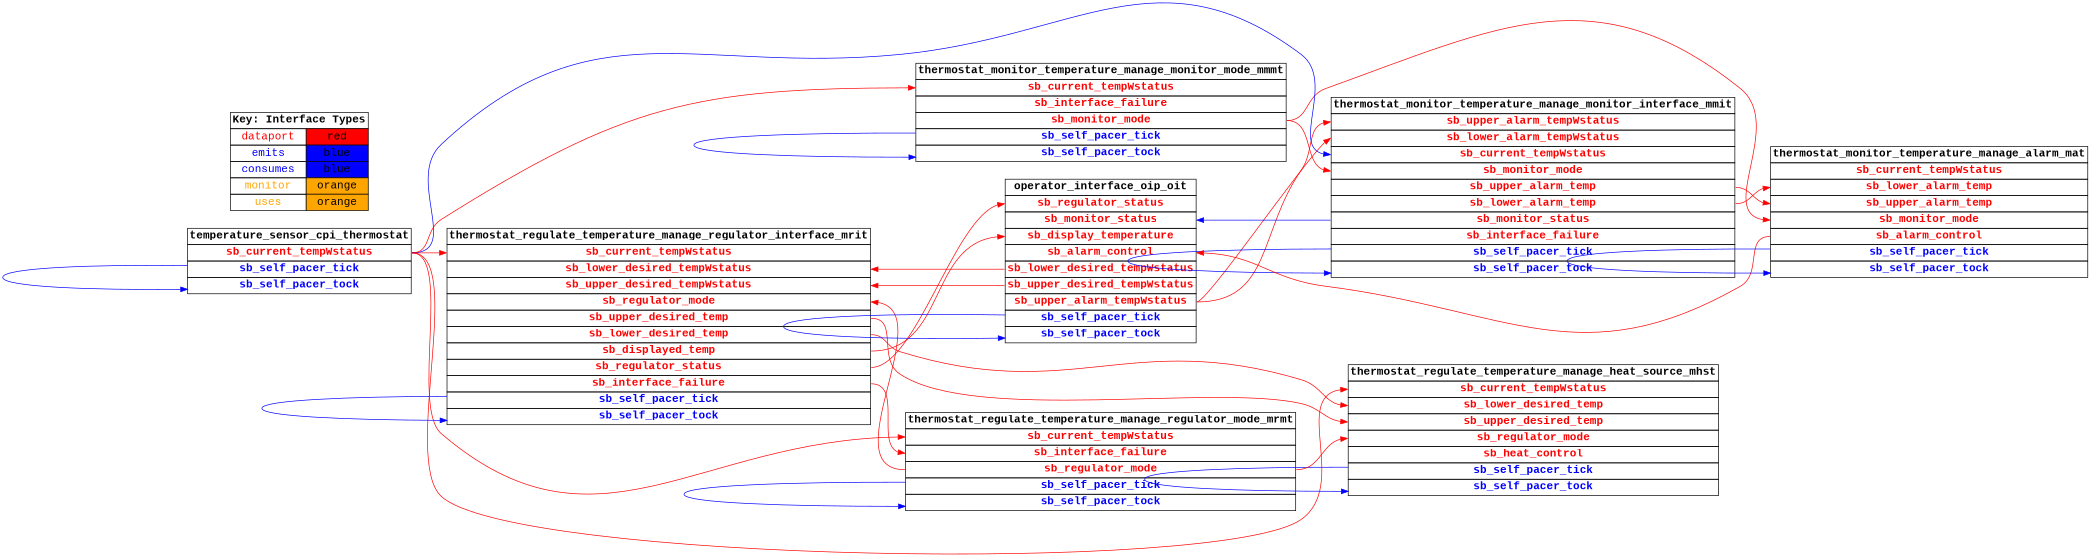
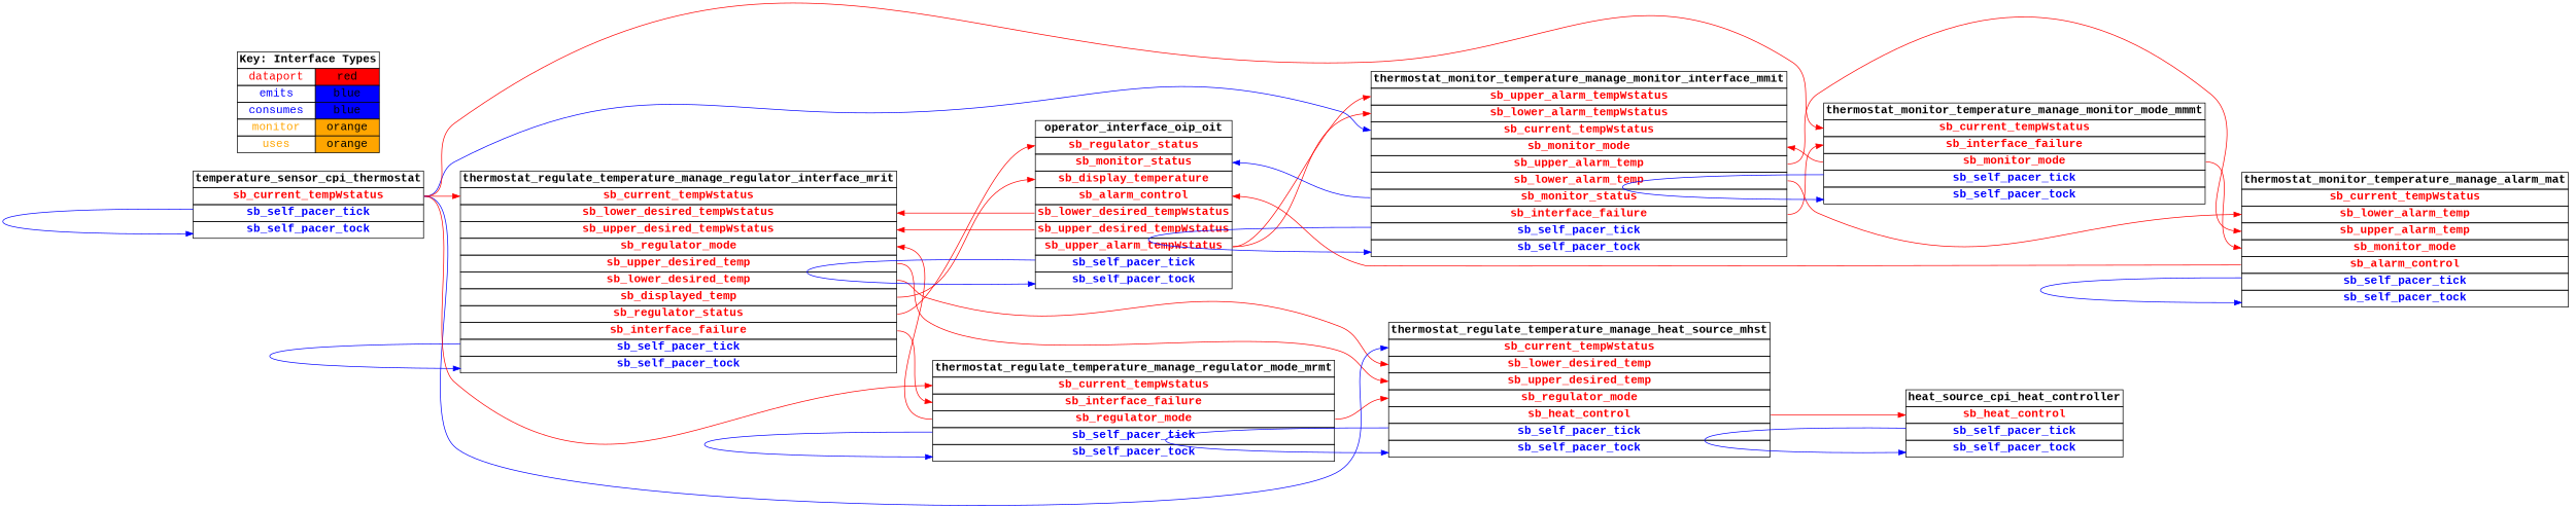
  digraph {
    fontname="Liberation Mono"
    rankdir=LR
    node [fontname="Liberation Mono" fontsize=16 shape=plaintext]
    edge [color=red fontname="Liberation Mono" headport=sb_self_pacer_tock tailport=sb_self_pacer_tick]
    n1 [label=<     <TABLE BORDER="0" CELLBORDER="1" CELLSPACING="0">       <TR><TD><B>thermostat_regulate_temperature_manage_regulator_interface_mrit</B></TD></TR>       <TR><TD PORT="sb_current_tempWstatus"><FONT COLOR="red"><B>sb_current_tempWstatus</B></FONT></TD></TR>       <TR><TD PORT="sb_lower_desired_tempWstatus"><FONT COLOR="red"><B>sb_lower_desired_tempWstatus</B></FONT></TD></TR>       <TR><TD PORT="sb_upper_desired_tempWstatus"><FONT COLOR="red"><B>sb_upper_desired_tempWstatus</B></FONT></TD></TR>       <TR><TD PORT="sb_regulator_mode"><FONT COLOR="red"><B>sb_regulator_mode</B></FONT></TD></TR>       <TR><TD PORT="sb_upper_desired_temp"><FONT COLOR="red"><B>sb_upper_desired_temp</B></FONT></TD></TR>       <TR><TD PORT="sb_lower_desired_temp"><FONT COLOR="red"><B>sb_lower_desired_temp</B></FONT></TD></TR>       <TR><TD PORT="sb_displayed_temp"><FONT COLOR="red"><B>sb_displayed_temp</B></FONT></TD></TR>       <TR><TD PORT="sb_regulator_status"><FONT COLOR="red"><B>sb_regulator_status</B></FONT></TD></TR>       <TR><TD PORT="sb_interface_failure"><FONT COLOR="red"><B>sb_interface_failure</B></FONT></TD></TR>       <TR><TD PORT="sb_self_pacer_tick"><FONT COLOR="blue"><B>sb_self_pacer_tick</B></FONT></TD></TR>       <TR><TD PORT="sb_self_pacer_tock"><FONT COLOR="blue"><B>sb_self_pacer_tock</B></FONT></TD></TR>"     </TABLE>   >]
    n2 [label=<     <TABLE BORDER="0" CELLBORDER="1" CELLSPACING="0">       <TR><TD><B>thermostat_regulate_temperature_manage_heat_source_mhst</B></TD></TR>       <TR><TD PORT="sb_current_tempWstatus"><FONT COLOR="red"><B>sb_current_tempWstatus</B></FONT></TD></TR>       <TR><TD PORT="sb_lower_desired_temp"><FONT COLOR="red"><B>sb_lower_desired_temp</B></FONT></TD></TR>       <TR><TD PORT="sb_upper_desired_temp"><FONT COLOR="red"><B>sb_upper_desired_temp</B></FONT></TD></TR>       <TR><TD PORT="sb_regulator_mode"><FONT COLOR="red"><B>sb_regulator_mode</B></FONT></TD></TR>       <TR><TD PORT="sb_heat_control"><FONT COLOR="red"><B>sb_heat_control</B></FONT></TD></TR>       <TR><TD PORT="sb_self_pacer_tick"><FONT COLOR="blue"><B>sb_self_pacer_tick</B></FONT></TD></TR>       <TR><TD PORT="sb_self_pacer_tock"><FONT COLOR="blue"><B>sb_self_pacer_tock</B></FONT></TD></TR>"     </TABLE>   >]
    n3 [label=<     <TABLE BORDER="0" CELLBORDER="1" CELLSPACING="0">       <TR><TD><B>thermostat_regulate_temperature_manage_regulator_mode_mrmt</B></TD></TR>       <TR><TD PORT="sb_current_tempWstatus"><FONT COLOR="red"><B>sb_current_tempWstatus</B></FONT></TD></TR>       <TR><TD PORT="sb_interface_failure"><FONT COLOR="red"><B>sb_interface_failure</B></FONT></TD></TR>       <TR><TD PORT="sb_regulator_mode"><FONT COLOR="red"><B>sb_regulator_mode</B></FONT></TD></TR>       <TR><TD PORT="sb_self_pacer_tick"><FONT COLOR="blue"><B>sb_self_pacer_tick</B></FONT></TD></TR>       <TR><TD PORT="sb_self_pacer_tock"><FONT COLOR="blue"><B>sb_self_pacer_tock</B></FONT></TD></TR>"     </TABLE>   >]
    n4 [label=<     <TABLE BORDER="0" CELLBORDER="1" CELLSPACING="0">       <TR><TD><B>operator_interface_oip_oit</B></TD></TR>       <TR><TD PORT="sb_regulator_status"><FONT COLOR="red"><B>sb_regulator_status</B></FONT></TD></TR>       <TR><TD PORT="sb_monitor_status"><FONT COLOR="red"><B>sb_monitor_status</B></FONT></TD></TR>       <TR><TD PORT="sb_display_temperature"><FONT COLOR="red"><B>sb_display_temperature</B></FONT></TD></TR>       <TR><TD PORT="sb_alarm_control"><FONT COLOR="red"><B>sb_alarm_control</B></FONT></TD></TR>       <TR><TD PORT="sb_lower_desired_tempWstatus"><FONT COLOR="red"><B>sb_lower_desired_tempWstatus</B></FONT></TD></TR>       <TR><TD PORT="sb_upper_desired_tempWstatus"><FONT COLOR="red"><B>sb_upper_desired_tempWstatus</B></FONT></TD></TR>       <TR><TD PORT="sb_upper_alarm_tempWstatus"><FONT COLOR="red"><B>sb_upper_alarm_tempWstatus</B></FONT></TD></TR>       <TR><TD PORT="sb_self_pacer_tick"><FONT COLOR="blue"><B>sb_self_pacer_tick</B></FONT></TD></TR>       <TR><TD PORT="sb_self_pacer_tock"><FONT COLOR="blue"><B>sb_self_pacer_tock</B></FONT></TD></TR>"     </TABLE>   >]
+   n5 [label=<     <TABLE BORDER="0" CELLBORDER="1" CELLSPACING="0">       <TR><TD><B>heat_source_cpi_heat_controller</B></TD></TR>       <TR><TD PORT="sb_heat_control"><FONT COLOR="red"><B>sb_heat_control</B></FONT></TD></TR>       <TR><TD PORT="sb_self_pacer_tick"><FONT COLOR="blue"><B>sb_self_pacer_tick</B></FONT></TD></TR>       <TR><TD PORT="sb_self_pacer_tock"><FONT COLOR="blue"><B>sb_self_pacer_tock</B></FONT></TD></TR>"     </TABLE>   >]
    n6 [label=<     <TABLE BORDER="0" CELLBORDER="1" CELLSPACING="0">       <TR><TD><B>thermostat_monitor_temperature_manage_monitor_interface_mmit</B></TD></TR>       <TR><TD PORT="sb_upper_alarm_tempWstatus"><FONT COLOR="red"><B>sb_upper_alarm_tempWstatus</B></FONT></TD></TR>       <TR><TD PORT="sb_lower_alarm_tempWstatus"><FONT COLOR="red"><B>sb_lower_alarm_tempWstatus</B></FONT></TD></TR>       <TR><TD PORT="sb_current_tempWstatus"><FONT COLOR="red"><B>sb_current_tempWstatus</B></FONT></TD></TR>       <TR><TD PORT="sb_monitor_mode"><FONT COLOR="red"><B>sb_monitor_mode</B></FONT></TD></TR>       <TR><TD PORT="sb_upper_alarm_temp"><FONT COLOR="red"><B>sb_upper_alarm_temp</B></FONT></TD></TR>       <TR><TD PORT="sb_lower_alarm_temp"><FONT COLOR="red"><B>sb_lower_alarm_temp</B></FONT></TD></TR>       <TR><TD PORT="sb_monitor_status"><FONT COLOR="red"><B>sb_monitor_status</B></FONT></TD></TR>       <TR><TD PORT="sb_interface_failure"><FONT COLOR="red"><B>sb_interface_failure</B></FONT></TD></TR>       <TR><TD PORT="sb_self_pacer_tick"><FONT COLOR="blue"><B>sb_self_pacer_tick</B></FONT></TD></TR>       <TR><TD PORT="sb_self_pacer_tock"><FONT COLOR="blue"><B>sb_self_pacer_tock</B></FONT></TD></TR>"     </TABLE>   >]
    n7 [label=<     <TABLE BORDER="0" CELLBORDER="1" CELLSPACING="0">       <TR><TD><B>thermostat_monitor_temperature_manage_alarm_mat</B></TD></TR>       <TR><TD PORT="sb_current_tempWstatus"><FONT COLOR="red"><B>sb_current_tempWstatus</B></FONT></TD></TR>       <TR><TD PORT="sb_lower_alarm_temp"><FONT COLOR="red"><B>sb_lower_alarm_temp</B></FONT></TD></TR>       <TR><TD PORT="sb_upper_alarm_temp"><FONT COLOR="red"><B>sb_upper_alarm_temp</B></FONT></TD></TR>       <TR><TD PORT="sb_monitor_mode"><FONT COLOR="red"><B>sb_monitor_mode</B></FONT></TD></TR>       <TR><TD PORT="sb_alarm_control"><FONT COLOR="red"><B>sb_alarm_control</B></FONT></TD></TR>       <TR><TD PORT="sb_self_pacer_tick"><FONT COLOR="blue"><B>sb_self_pacer_tick</B></FONT></TD></TR>       <TR><TD PORT="sb_self_pacer_tock"><FONT COLOR="blue"><B>sb_self_pacer_tock</B></FONT></TD></TR>"     </TABLE>   >]
    n8 [label=<     <TABLE BORDER="0" CELLBORDER="1" CELLSPACING="0">       <TR><TD><B>thermostat_monitor_temperature_manage_monitor_mode_mmmt</B></TD></TR>       <TR><TD PORT="sb_current_tempWstatus"><FONT COLOR="red"><B>sb_current_tempWstatus</B></FONT></TD></TR>       <TR><TD PORT="sb_interface_failure"><FONT COLOR="red"><B>sb_interface_failure</B></FONT></TD></TR>       <TR><TD PORT="sb_monitor_mode"><FONT COLOR="red"><B>sb_monitor_mode</B></FONT></TD></TR>       <TR><TD PORT="sb_self_pacer_tick"><FONT COLOR="blue"><B>sb_self_pacer_tick</B></FONT></TD></TR>       <TR><TD PORT="sb_self_pacer_tock"><FONT COLOR="blue"><B>sb_self_pacer_tock</B></FONT></TD></TR>"     </TABLE>   >]
    n9 [label=<     <TABLE BORDER="0" CELLBORDER="1" CELLSPACING="0">       <TR><TD><B>temperature_sensor_cpi_thermostat</B></TD></TR>       <TR><TD PORT="sb_current_tempWstatus"><FONT COLOR="red"><B>sb_current_tempWstatus</B></FONT></TD></TR>       <TR><TD PORT="sb_self_pacer_tick"><FONT COLOR="blue"><B>sb_self_pacer_tick</B></FONT></TD></TR>       <TR><TD PORT="sb_self_pacer_tock"><FONT COLOR="blue"><B>sb_self_pacer_tock</B></FONT></TD></TR>"     </TABLE>   >]
    n10 [label=<    <TABLE BORDER="0" CELLBORDER="1" CELLSPACING="0">      <TR><TD COLSPAN="2"><B>Key: Interface Types</B></TD></TR>      <TR><TD><FONT COLOR="red">dataport</FONT></TD><TD BGCOLOR="red">red</TD></TR>      <TR><TD><FONT COLOR="blue">emits</FONT></TD><TD BGCOLOR="blue">blue</TD></TR>      <TR><TD><FONT COLOR="blue">consumes</FONT></TD><TD BGCOLOR="blue">blue</TD></TR>      <TR><TD><FONT COLOR="orange">monitor</FONT></TD><TD BGCOLOR="orange">orange</TD></TR>      <TR><TD><FONT COLOR="orange">uses</FONT></TD><TD BGCOLOR="orange">orange</TD></TR>    </TABLE>   >]
    n1 -> n1 [color=blue]
    n1 -> n2 [headport=sb_upper_desired_temp tailport=sb_upper_desired_temp]
    n1 -> n2 [headport=sb_lower_desired_temp tailport=sb_lower_desired_temp]
    n1 -> n3 [headport=sb_interface_failure tailport=sb_interface_failure]
    n1 -> n4 [headport=sb_display_temperature tailport=sb_displayed_temp]
    n1 -> n4 [headport=sb_regulator_status tailport=sb_regulator_status]
    n2 -> n2 [color=blue]
+   n2 -> n5 [headport=sb_heat_control tailport=sb_heat_control]
    n3 -> n1 [headport=sb_regulator_mode tailport=sb_regulator_mode]
    n3 -> n2 [headport=sb_regulator_mode tailport=sb_regulator_mode]
    n3 -> n3 [color=blue]
    n4 -> n1 [headport=sb_lower_desired_tempWstatus tailport=sb_lower_desired_tempWstatus]
    n4 -> n1 [headport=sb_upper_desired_tempWstatus tailport=sb_upper_desired_tempWstatus]
    n4 -> n4 [color=blue]
    n4 -> n6 [headport=sb_upper_alarm_tempWstatus tailport=sb_upper_alarm_tempWstatus]
    n4 -> n6 [headport=sb_lower_alarm_tempWstatus tailport=sb_upper_alarm_tempWstatus]
+   n5 -> n5 [color=blue]
    n6 -> n4 [color=blue headport=sb_monitor_status tailport=sb_monitor_status]
    n6 -> n6 [color=blue]
    n6 -> n7 [headport=sb_upper_alarm_temp tailport=sb_upper_alarm_temp]
    n6 -> n7 [headport=sb_lower_alarm_temp tailport=sb_lower_alarm_temp]
+   n6 -> n8 [headport=sb_interface_failure tailport=sb_interface_failure]
    n7 -> n4 [headport=sb_alarm_control tailport=sb_alarm_control]
    n7 -> n7 [color=blue]
    n8 -> n6 [headport=sb_monitor_mode tailport=sb_monitor_mode]
    n8 -> n7 [headport=sb_monitor_mode tailport=sb_monitor_mode]
    n8 -> n8 [color=blue]
    n9 -> n1 [headport=sb_current_tempWstatus tailport=sb_current_tempWstatus]
-   n9 -> n2 [headport=sb_current_tempWstatus tailport=sb_current_tempWstatus]
+   n9 -> n2 [color=blue headport=sb_current_tempWstatus tailport=sb_current_tempWstatus]
    n9 -> n3 [headport=sb_current_tempWstatus tailport=sb_current_tempWstatus]
    n9 -> n6 [color=blue headport=sb_current_tempWstatus tailport=sb_current_tempWstatus]
    n9 -> n8 [headport=sb_current_tempWstatus tailport=sb_current_tempWstatus]
    n9 -> n9 [color=blue]
  }
